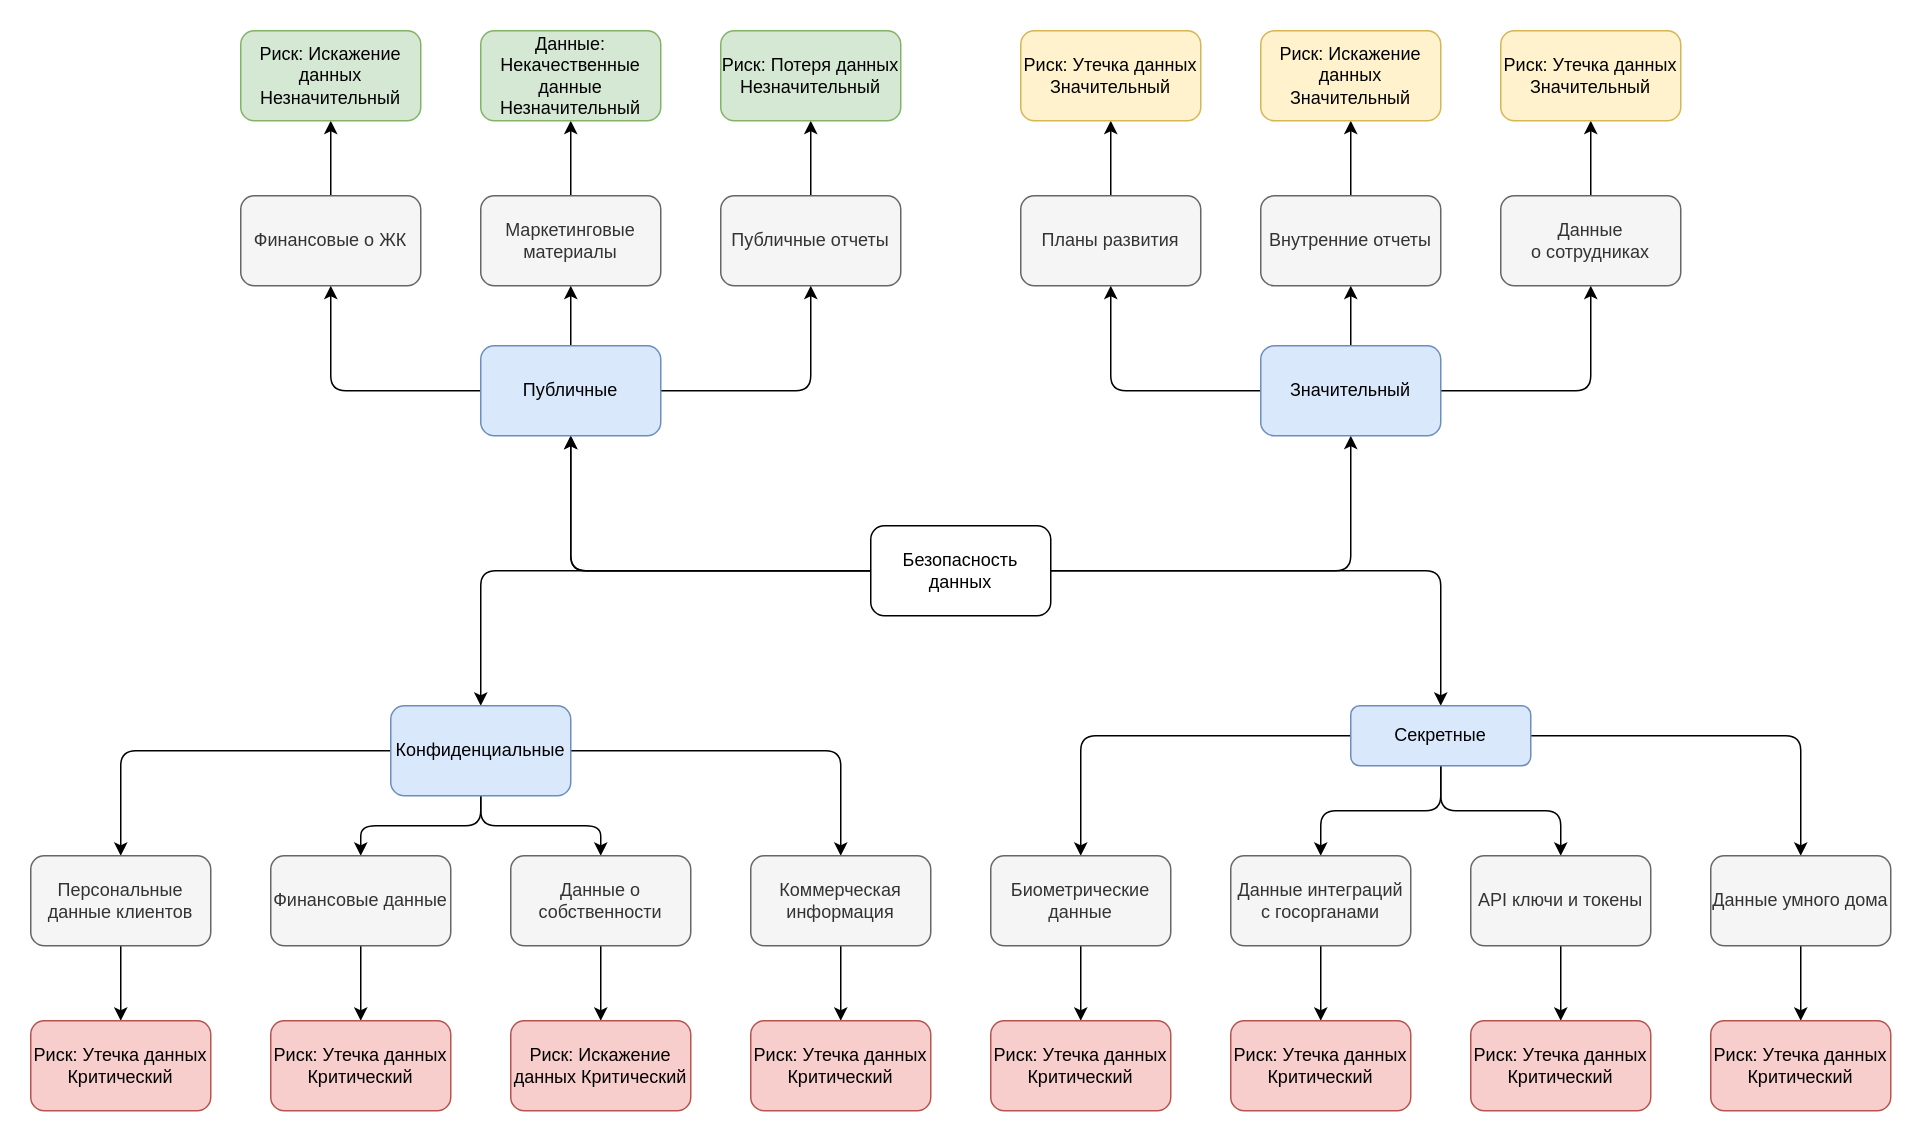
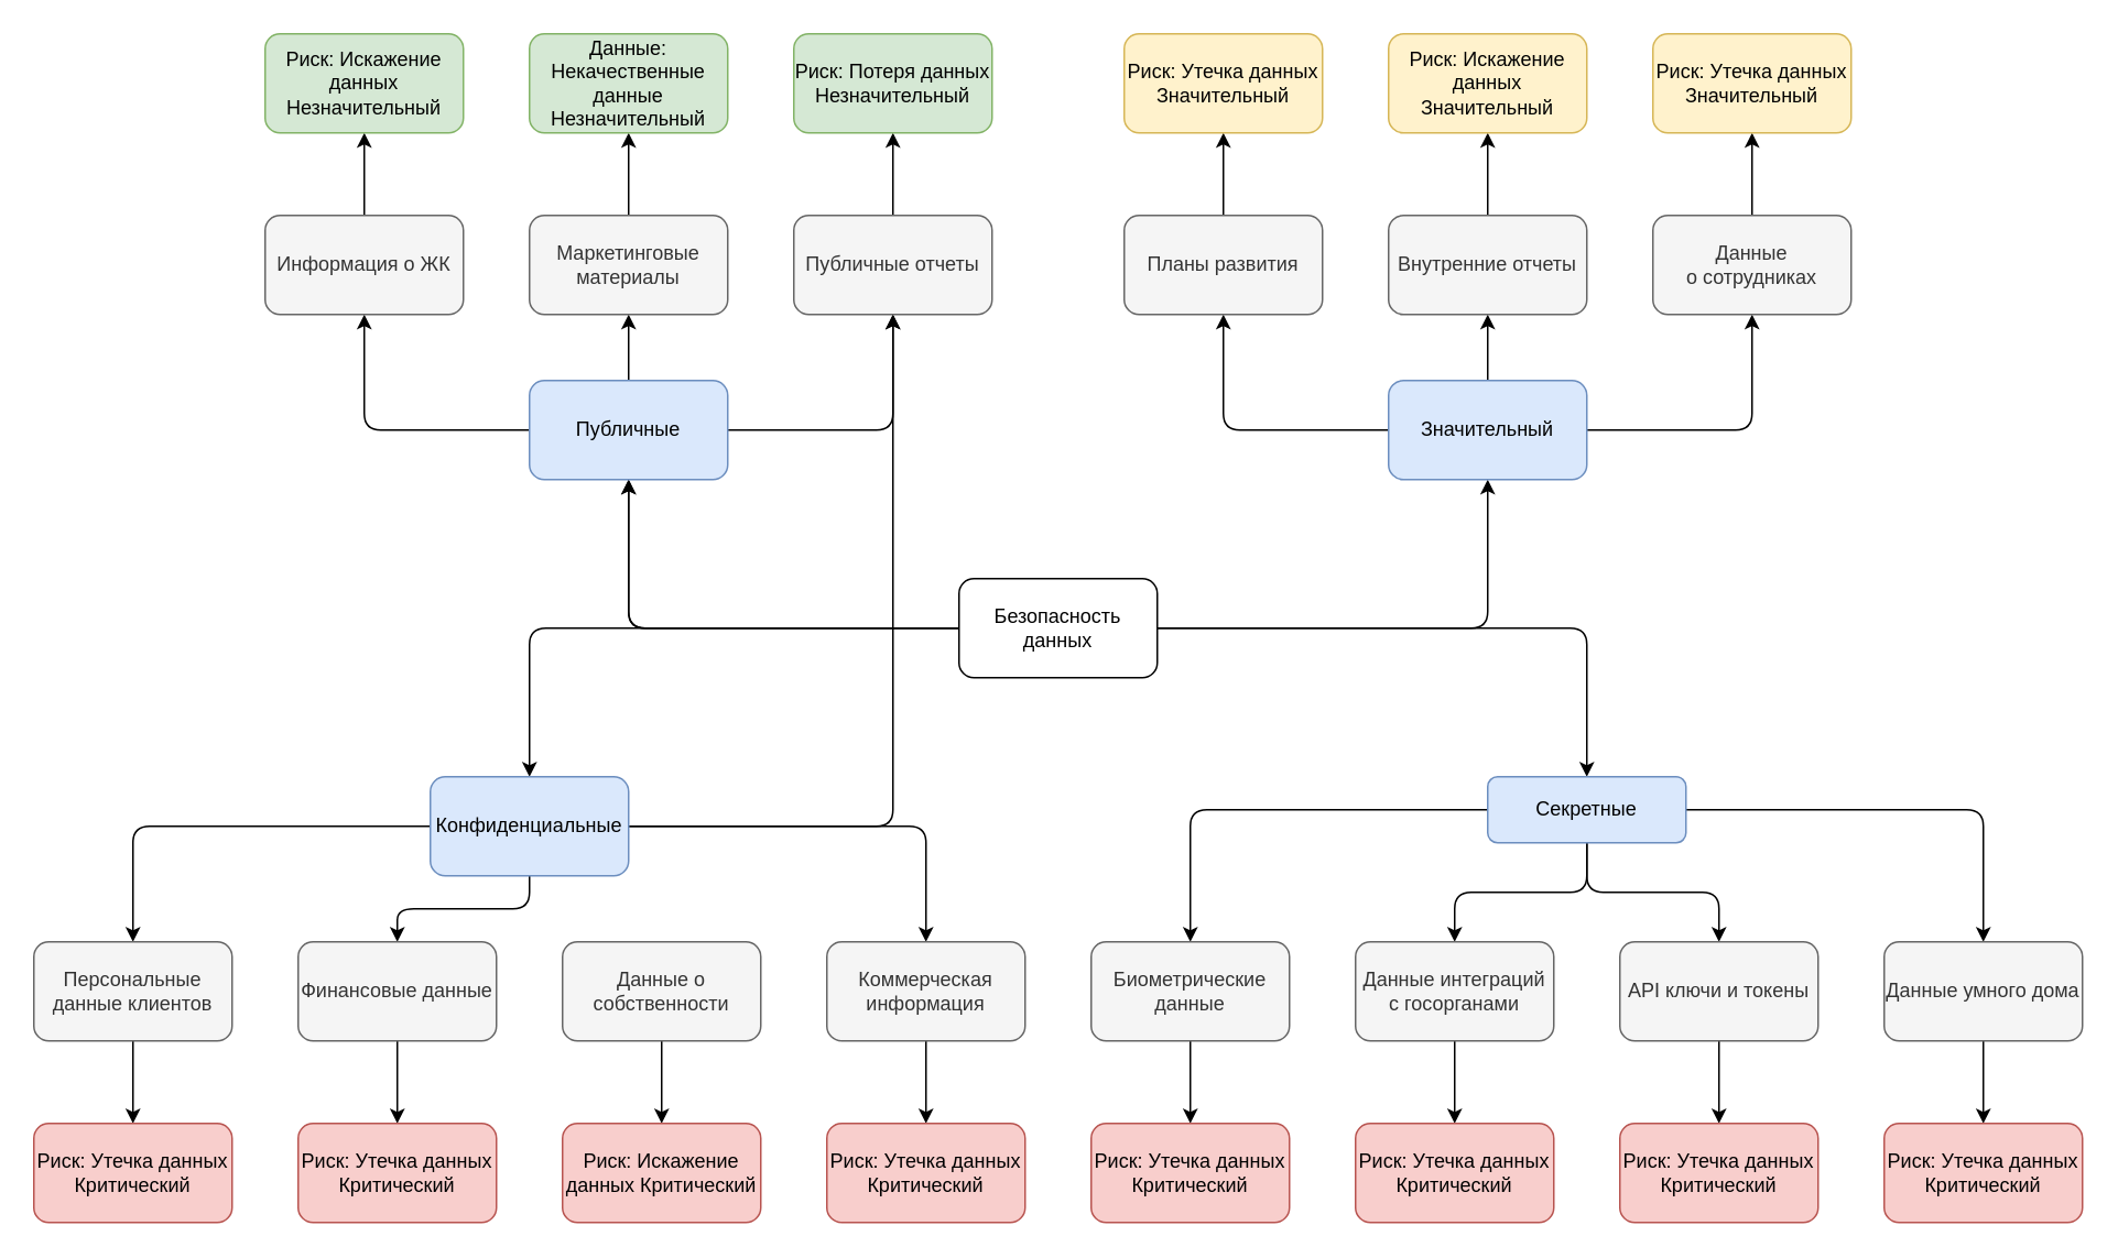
  <mxCell id="0" />
  <mxCell id="1" parent="0" />
  <mxCell id="2" value="" style="edgeStyle=orthogonalEdgeStyle;rounded=1;orthogonalLoop=1;jettySize=auto;html=1;" edge="1" parent="1" source="7" target="11"><mxGeometry relative="1" as="geometry" /></mxCell>
  <mxCell id="3" value="" style="edgeStyle=orthogonalEdgeStyle;rounded=1;orthogonalLoop=1;jettySize=auto;html=1;" edge="1" parent="1" source="7" target="11"><mxGeometry relative="1" as="geometry" /></mxCell>
  <mxCell id="4" value="" style="edgeStyle=orthogonalEdgeStyle;rounded=1;orthogonalLoop=1;jettySize=auto;html=1;" edge="1" parent="1" source="7" target="15"><mxGeometry relative="1" as="geometry" /></mxCell>
  <mxCell id="5" value="" style="edgeStyle=orthogonalEdgeStyle;rounded=1;orthogonalLoop=1;jettySize=auto;html=1;" edge="1" parent="1" source="7" target="20"><mxGeometry relative="1" as="geometry" /></mxCell>
  <mxCell id="6" value="" style="edgeStyle=orthogonalEdgeStyle;rounded=1;orthogonalLoop=1;jettySize=auto;html=1;" edge="1" parent="1" source="7" target="25"><mxGeometry relative="1" as="geometry" /></mxCell>
  <mxCell id="7" value="Безопасность данных" style="rounded=1;whiteSpace=wrap;html=1;" vertex="1" parent="1"><mxGeometry x="580" y="350" width="120" height="60" as="geometry" /></mxCell>
  <mxCell id="8" value="" style="edgeStyle=orthogonalEdgeStyle;rounded=1;orthogonalLoop=1;jettySize=auto;html=1;" edge="1" parent="1" source="11" target="27"><mxGeometry relative="1" as="geometry" /></mxCell>
  <mxCell id="9" value="" style="edgeStyle=orthogonalEdgeStyle;rounded=1;orthogonalLoop=1;jettySize=auto;html=1;" edge="1" parent="1" source="11" target="29"><mxGeometry relative="1" as="geometry" /></mxCell>
  <mxCell id="10" value="" style="edgeStyle=orthogonalEdgeStyle;rounded=1;orthogonalLoop=1;jettySize=auto;html=1;" edge="1" parent="1" source="11" target="31"><mxGeometry relative="1" as="geometry" /></mxCell>
  <mxCell id="11" value="Публичные" style="whiteSpace=wrap;html=1;rounded=1;fillColor=#dae8fc;strokeColor=#6c8ebf;" vertex="1" parent="1"><mxGeometry x="320" y="230" width="120" height="60" as="geometry" /></mxCell>
  <mxCell id="12" style="edgeStyle=orthogonalEdgeStyle;rounded=1;orthogonalLoop=1;jettySize=auto;html=1;exitX=0.5;exitY=0;exitDx=0;exitDy=0;entryX=0.5;entryY=1;entryDx=0;entryDy=0;" edge="1" parent="1" source="15" target="35"><mxGeometry relative="1" as="geometry" /></mxCell>
  <mxCell id="13" style="edgeStyle=orthogonalEdgeStyle;rounded=1;orthogonalLoop=1;jettySize=auto;html=1;exitX=0;exitY=0.5;exitDx=0;exitDy=0;entryX=0.5;entryY=1;entryDx=0;entryDy=0;" edge="1" parent="1" source="15" target="33"><mxGeometry relative="1" as="geometry" /></mxCell>
  <mxCell id="14" style="edgeStyle=orthogonalEdgeStyle;rounded=1;orthogonalLoop=1;jettySize=auto;html=1;exitX=1;exitY=0.5;exitDx=0;exitDy=0;entryX=0.5;entryY=1;entryDx=0;entryDy=0;" edge="1" parent="1" source="15" target="37"><mxGeometry relative="1" as="geometry" /></mxCell>
  <mxCell id="15" value="Значительный" style="whiteSpace=wrap;html=1;rounded=1;fillColor=#dae8fc;strokeColor=#6c8ebf;" vertex="1" parent="1"><mxGeometry x="840" y="230" width="120" height="60" as="geometry" /></mxCell>
  <mxCell id="16" style="edgeStyle=orthogonalEdgeStyle;rounded=1;orthogonalLoop=1;jettySize=auto;html=1;exitX=0.5;exitY=1;exitDx=0;exitDy=0;" edge="1" parent="1" source="20" target="47"><mxGeometry relative="1" as="geometry" /></mxCell>
  <mxCell id="17" style="edgeStyle=orthogonalEdgeStyle;rounded=1;orthogonalLoop=1;jettySize=auto;html=1;" edge="1" parent="1" source="20" target="45"><mxGeometry relative="1" as="geometry" /></mxCell>
- <mxCell id="18" style="edgeStyle=orthogonalEdgeStyle;rounded=1;orthogonalLoop=1;jettySize=auto;html=1;" edge="1" parent="1" source="20" target="49"><mxGeometry relative="1" as="geometry" /></mxCell>
+ <mxCell id="18" style="edgeStyle=orthogonalEdgeStyle;rounded=1;orthogonalLoop=1;jettySize=auto;html=1;" edge="1" parent="1" source="20" target="31"><mxGeometry relative="1" as="geometry" /></mxCell>
  <mxCell id="19" value="" style="edgeStyle=orthogonalEdgeStyle;rounded=1;orthogonalLoop=1;jettySize=auto;html=1;" edge="1" parent="1" source="20" target="63"><mxGeometry relative="1" as="geometry" /></mxCell>
  <mxCell id="20" value="Конфиденциальные" style="whiteSpace=wrap;html=1;rounded=1;fillColor=#dae8fc;strokeColor=#6c8ebf;" vertex="1" parent="1"><mxGeometry x="260" y="470" width="120" height="60" as="geometry" /></mxCell>
  <mxCell id="21" style="edgeStyle=orthogonalEdgeStyle;rounded=1;orthogonalLoop=1;jettySize=auto;html=1;exitX=0;exitY=0.5;exitDx=0;exitDy=0;" edge="1" parent="1" source="25" target="51"><mxGeometry relative="1" as="geometry" /></mxCell>
  <mxCell id="22" style="edgeStyle=orthogonalEdgeStyle;rounded=1;orthogonalLoop=1;jettySize=auto;html=1;" edge="1" parent="1" source="25" target="55"><mxGeometry relative="1" as="geometry" /></mxCell>
  <mxCell id="23" style="edgeStyle=orthogonalEdgeStyle;rounded=1;orthogonalLoop=1;jettySize=auto;html=1;" edge="1" parent="1" source="25" target="53"><mxGeometry relative="1" as="geometry" /></mxCell>
  <mxCell id="24" value="" style="edgeStyle=orthogonalEdgeStyle;rounded=1;orthogonalLoop=1;jettySize=auto;html=1;" edge="1" parent="1" source="25" target="66"><mxGeometry relative="1" as="geometry" /></mxCell>
  <mxCell id="25" value="Секретные" style="whiteSpace=wrap;html=1;rounded=1;fillColor=#dae8fc;strokeColor=#6c8ebf;" vertex="1" parent="1"><mxGeometry x="900" y="470" width="120" height="40" as="geometry" /></mxCell>
  <mxCell id="26" value="" style="edgeStyle=orthogonalEdgeStyle;rounded=1;orthogonalLoop=1;jettySize=auto;html=1;" edge="1" parent="1" source="27" target="38"><mxGeometry relative="1" as="geometry" /></mxCell>
- <mxCell id="27" value="Финансовые о ЖК" style="whiteSpace=wrap;html=1;fillColor=#f5f5f5;strokeColor=#666666;rounded=1;fontColor=#333333;" vertex="1" parent="1"><mxGeometry x="160" y="130" width="120" height="60" as="geometry" /></mxCell>
+ <mxCell id="27" value="Информация о ЖК" style="whiteSpace=wrap;html=1;fillColor=#f5f5f5;strokeColor=#666666;rounded=1;fontColor=#333333;" vertex="1" parent="1"><mxGeometry x="160" y="130" width="120" height="60" as="geometry" /></mxCell>
  <mxCell id="28" value="" style="edgeStyle=orthogonalEdgeStyle;rounded=1;orthogonalLoop=1;jettySize=auto;html=1;" edge="1" parent="1" source="29" target="39"><mxGeometry relative="1" as="geometry" /></mxCell>
  <mxCell id="29" value="Маркетинговые материалы" style="whiteSpace=wrap;html=1;fillColor=#f5f5f5;strokeColor=#666666;rounded=1;fontColor=#333333;" vertex="1" parent="1"><mxGeometry x="320" y="130" width="120" height="60" as="geometry" /></mxCell>
  <mxCell id="30" value="" style="edgeStyle=orthogonalEdgeStyle;rounded=1;orthogonalLoop=1;jettySize=auto;html=1;" edge="1" parent="1" source="31" target="40"><mxGeometry relative="1" as="geometry" /></mxCell>
  <mxCell id="31" value="Публичные отчеты" style="whiteSpace=wrap;html=1;fillColor=#f5f5f5;strokeColor=#666666;rounded=1;fontColor=#333333;" vertex="1" parent="1"><mxGeometry x="480" y="130" width="120" height="60" as="geometry" /></mxCell>
  <mxCell id="32" style="edgeStyle=orthogonalEdgeStyle;rounded=1;orthogonalLoop=1;jettySize=auto;html=1;entryX=0.5;entryY=1;entryDx=0;entryDy=0;" edge="1" parent="1" source="33" target="41"><mxGeometry relative="1" as="geometry" /></mxCell>
  <mxCell id="33" value="Планы развития" style="whiteSpace=wrap;html=1;fillColor=#f5f5f5;strokeColor=#666666;rounded=1;fontColor=#333333;" vertex="1" parent="1"><mxGeometry x="680" y="130" width="120" height="60" as="geometry" /></mxCell>
  <mxCell id="34" style="edgeStyle=orthogonalEdgeStyle;rounded=1;orthogonalLoop=1;jettySize=auto;html=1;entryX=0.5;entryY=1;entryDx=0;entryDy=0;" edge="1" parent="1" source="35" target="42"><mxGeometry relative="1" as="geometry" /></mxCell>
  <mxCell id="35" value="Внутренние отчеты" style="whiteSpace=wrap;html=1;fillColor=#f5f5f5;strokeColor=#666666;rounded=1;fontColor=#333333;" vertex="1" parent="1"><mxGeometry x="840" y="130" width="120" height="60" as="geometry" /></mxCell>
  <mxCell id="36" style="edgeStyle=orthogonalEdgeStyle;rounded=1;orthogonalLoop=1;jettySize=auto;html=1;entryX=0.5;entryY=1;entryDx=0;entryDy=0;" edge="1" parent="1" source="37" target="43"><mxGeometry relative="1" as="geometry" /></mxCell>
  <mxCell id="37" value="Данные о&amp;nbsp;сотрудниках" style="whiteSpace=wrap;html=1;fillColor=#f5f5f5;strokeColor=#666666;rounded=1;fontColor=#333333;" vertex="1" parent="1"><mxGeometry x="1000" y="130" width="120" height="60" as="geometry" /></mxCell>
  <mxCell id="38" value="Риск: Искажение данных&lt;div&gt;Незначительный&lt;br&gt;&lt;/div&gt;" style="whiteSpace=wrap;html=1;fillColor=#d5e8d4;strokeColor=#82b366;rounded=1;glass=0;noLabel=0;labelPadding=0;verticalAlign=middle;" vertex="1" parent="1"><mxGeometry x="160" y="20" width="120" height="60" as="geometry" /></mxCell>
  <mxCell id="39" value="Данные: Некачественные данные&lt;div&gt;Незначительный&lt;/div&gt;" style="whiteSpace=wrap;html=1;fillColor=#d5e8d4;strokeColor=#82b366;rounded=1;glass=0;verticalAlign=middle;" vertex="1" parent="1"><mxGeometry x="320" y="20" width="120" height="60" as="geometry" /></mxCell>
  <mxCell id="40" value="Риск: Потеря данных&lt;div&gt;Незначительный&lt;br&gt;&lt;/div&gt;" style="whiteSpace=wrap;html=1;fillColor=#d5e8d4;strokeColor=#82b366;rounded=1;glass=0;container=0;fillStyle=auto;spacing=2;verticalAlign=middle;" vertex="1" parent="1"><mxGeometry x="480" y="20" width="120" height="60" as="geometry" /></mxCell>
  <mxCell id="41" value="&lt;div&gt;Риск: Утечка данных Значительный&lt;br&gt;&lt;/div&gt;" style="whiteSpace=wrap;html=1;fillColor=#fff2cc;strokeColor=#d6b656;rounded=1;glass=0;noLabel=0;labelPadding=0;verticalAlign=middle;" vertex="1" parent="1"><mxGeometry x="680" y="20" width="120" height="60" as="geometry" /></mxCell>
  <mxCell id="42" value="Риск: Искажение данных Значительный" style="whiteSpace=wrap;html=1;fillColor=#fff2cc;strokeColor=#d6b656;rounded=1;glass=0;verticalAlign=middle;" vertex="1" parent="1"><mxGeometry x="840" y="20" width="120" height="60" as="geometry" /></mxCell>
  <mxCell id="43" value="&lt;div&gt;Риск: Утечка данных Значительный&lt;br&gt;&lt;/div&gt;" style="whiteSpace=wrap;html=1;fillColor=#fff2cc;strokeColor=#d6b656;rounded=1;glass=0;container=0;fillStyle=auto;verticalAlign=middle;" vertex="1" parent="1"><mxGeometry x="1000" y="20" width="120" height="60" as="geometry" /></mxCell>
  <mxCell id="44" style="edgeStyle=orthogonalEdgeStyle;rounded=1;orthogonalLoop=1;jettySize=auto;html=1;entryX=0.5;entryY=0;entryDx=0;entryDy=0;" edge="1" parent="1" source="45" target="56"><mxGeometry relative="1" as="geometry" /></mxCell>
  <mxCell id="45" value="Персональные данные клиентов" style="whiteSpace=wrap;html=1;fillColor=#f5f5f5;strokeColor=#666666;rounded=1;fontColor=#333333;" vertex="1" parent="1"><mxGeometry x="20" y="570" width="120" height="60" as="geometry" /></mxCell>
  <mxCell id="46" style="edgeStyle=orthogonalEdgeStyle;rounded=1;orthogonalLoop=1;jettySize=auto;html=1;" edge="1" parent="1" source="47" target="57"><mxGeometry relative="1" as="geometry" /></mxCell>
  <mxCell id="47" value="Финансовые данные" style="whiteSpace=wrap;html=1;fillColor=#f5f5f5;strokeColor=#666666;rounded=1;fontColor=#333333;" vertex="1" parent="1"><mxGeometry x="180" y="570" width="120" height="60" as="geometry" /></mxCell>
  <mxCell id="48" style="edgeStyle=orthogonalEdgeStyle;rounded=1;orthogonalLoop=1;jettySize=auto;html=1;entryX=0.5;entryY=0;entryDx=0;entryDy=0;" edge="1" parent="1" source="49" target="58"><mxGeometry relative="1" as="geometry" /></mxCell>
  <mxCell id="49" value="Данные о собственности" style="whiteSpace=wrap;html=1;fillColor=#f5f5f5;strokeColor=#666666;rounded=1;fontColor=#333333;" vertex="1" parent="1"><mxGeometry x="340" y="570" width="120" height="60" as="geometry" /></mxCell>
  <mxCell id="50" style="edgeStyle=orthogonalEdgeStyle;rounded=1;orthogonalLoop=1;jettySize=auto;html=1;entryX=0.5;entryY=0;entryDx=0;entryDy=0;" edge="1" parent="1" source="51" target="59"><mxGeometry relative="1" as="geometry" /></mxCell>
  <mxCell id="51" value="Биометрические данные" style="whiteSpace=wrap;html=1;fillColor=#f5f5f5;strokeColor=#666666;rounded=1;fontColor=#333333;" vertex="1" parent="1"><mxGeometry x="660" y="570" width="120" height="60" as="geometry" /></mxCell>
  <mxCell id="52" style="edgeStyle=orthogonalEdgeStyle;rounded=1;orthogonalLoop=1;jettySize=auto;html=1;entryX=0.5;entryY=0;entryDx=0;entryDy=0;" edge="1" parent="1" source="53" target="60"><mxGeometry relative="1" as="geometry" /></mxCell>
  <mxCell id="53" value="Данные интеграций с госорганами" style="whiteSpace=wrap;html=1;fillColor=#f5f5f5;strokeColor=#666666;rounded=1;fontColor=#333333;" vertex="1" parent="1"><mxGeometry x="820" y="570" width="120" height="60" as="geometry" /></mxCell>
  <mxCell id="54" style="edgeStyle=orthogonalEdgeStyle;rounded=1;orthogonalLoop=1;jettySize=auto;html=1;" edge="1" parent="1" source="55" target="61"><mxGeometry relative="1" as="geometry" /></mxCell>
  <mxCell id="55" value="API ключи и токены" style="whiteSpace=wrap;html=1;fillColor=#f5f5f5;strokeColor=#666666;rounded=1;fontColor=#333333;" vertex="1" parent="1"><mxGeometry x="980" y="570" width="120" height="60" as="geometry" /></mxCell>
  <mxCell id="56" value="&lt;div&gt;Риск: Утечка данных Критический&lt;br&gt;&lt;/div&gt;" style="whiteSpace=wrap;html=1;fillColor=#f8cecc;strokeColor=#b85450;rounded=1;glass=0;noLabel=0;labelPadding=0;verticalAlign=middle;" vertex="1" parent="1"><mxGeometry x="20" y="680" width="120" height="60" as="geometry" /></mxCell>
  <mxCell id="57" value="Риск: Утечка данных Критический" style="whiteSpace=wrap;html=1;fillColor=#f8cecc;strokeColor=#b85450;rounded=1;glass=0;verticalAlign=middle;" vertex="1" parent="1"><mxGeometry x="180" y="680" width="120" height="60" as="geometry" /></mxCell>
  <mxCell id="58" value="&lt;div&gt;Риск: Искажение данных Критический&lt;br&gt;&lt;/div&gt;" style="whiteSpace=wrap;html=1;fillColor=#f8cecc;strokeColor=#b85450;rounded=1;glass=0;container=0;fillStyle=auto;spacing=2;verticalAlign=middle;" vertex="1" parent="1"><mxGeometry x="340" y="680" width="120" height="60" as="geometry" /></mxCell>
  <mxCell id="59" value="&lt;div&gt;Риск: Утечка данных Критический&lt;br&gt;&lt;/div&gt;" style="whiteSpace=wrap;html=1;fillColor=#f8cecc;strokeColor=#b85450;rounded=1;glass=0;noLabel=0;labelPadding=0;verticalAlign=middle;" vertex="1" parent="1"><mxGeometry x="660" y="680" width="120" height="60" as="geometry" /></mxCell>
  <mxCell id="60" value="Риск: Утечка данных Критический" style="whiteSpace=wrap;html=1;fillColor=#f8cecc;strokeColor=#b85450;rounded=1;glass=0;verticalAlign=middle;" vertex="1" parent="1"><mxGeometry x="820" y="680" width="120" height="60" as="geometry" /></mxCell>
  <mxCell id="61" value="&lt;div&gt;Риск: Утечка данных Критический&lt;br&gt;&lt;/div&gt;" style="whiteSpace=wrap;html=1;fillColor=#f8cecc;strokeColor=#b85450;rounded=1;glass=0;container=0;fillStyle=auto;verticalAlign=middle;" vertex="1" parent="1"><mxGeometry x="980" y="680" width="120" height="60" as="geometry" /></mxCell>
  <mxCell id="62" value="" style="edgeStyle=orthogonalEdgeStyle;rounded=1;orthogonalLoop=1;jettySize=auto;html=1;" edge="1" parent="1" source="63" target="64"><mxGeometry relative="1" as="geometry" /></mxCell>
  <mxCell id="63" value="Коммерческая информация" style="whiteSpace=wrap;html=1;fillColor=#f5f5f5;strokeColor=#666666;rounded=1;fontColor=#333333;" vertex="1" parent="1"><mxGeometry x="500" y="570" width="120" height="60" as="geometry" /></mxCell>
  <mxCell id="64" value="&lt;div&gt;Риск: Утечка данных Критический&lt;br&gt;&lt;/div&gt;" style="whiteSpace=wrap;html=1;fillColor=#f8cecc;strokeColor=#b85450;rounded=1;glass=0;container=0;fillStyle=auto;spacing=2;verticalAlign=middle;" vertex="1" parent="1"><mxGeometry x="500" y="680" width="120" height="60" as="geometry" /></mxCell>
  <mxCell id="65" value="" style="edgeStyle=orthogonalEdgeStyle;rounded=1;orthogonalLoop=1;jettySize=auto;html=1;" edge="1" parent="1" source="66" target="67"><mxGeometry relative="1" as="geometry" /></mxCell>
  <mxCell id="66" value="Данные умного дома" style="whiteSpace=wrap;html=1;fillColor=#f5f5f5;strokeColor=#666666;rounded=1;fontColor=#333333;" vertex="1" parent="1"><mxGeometry x="1140" y="570" width="120" height="60" as="geometry" /></mxCell>
  <mxCell id="67" value="&lt;div&gt;Риск: Утечка данных Критический&lt;br&gt;&lt;/div&gt;" style="whiteSpace=wrap;html=1;fillColor=#f8cecc;strokeColor=#b85450;rounded=1;glass=0;container=0;fillStyle=auto;verticalAlign=middle;" vertex="1" parent="1"><mxGeometry x="1140" y="680" width="120" height="60" as="geometry" /></mxCell>
